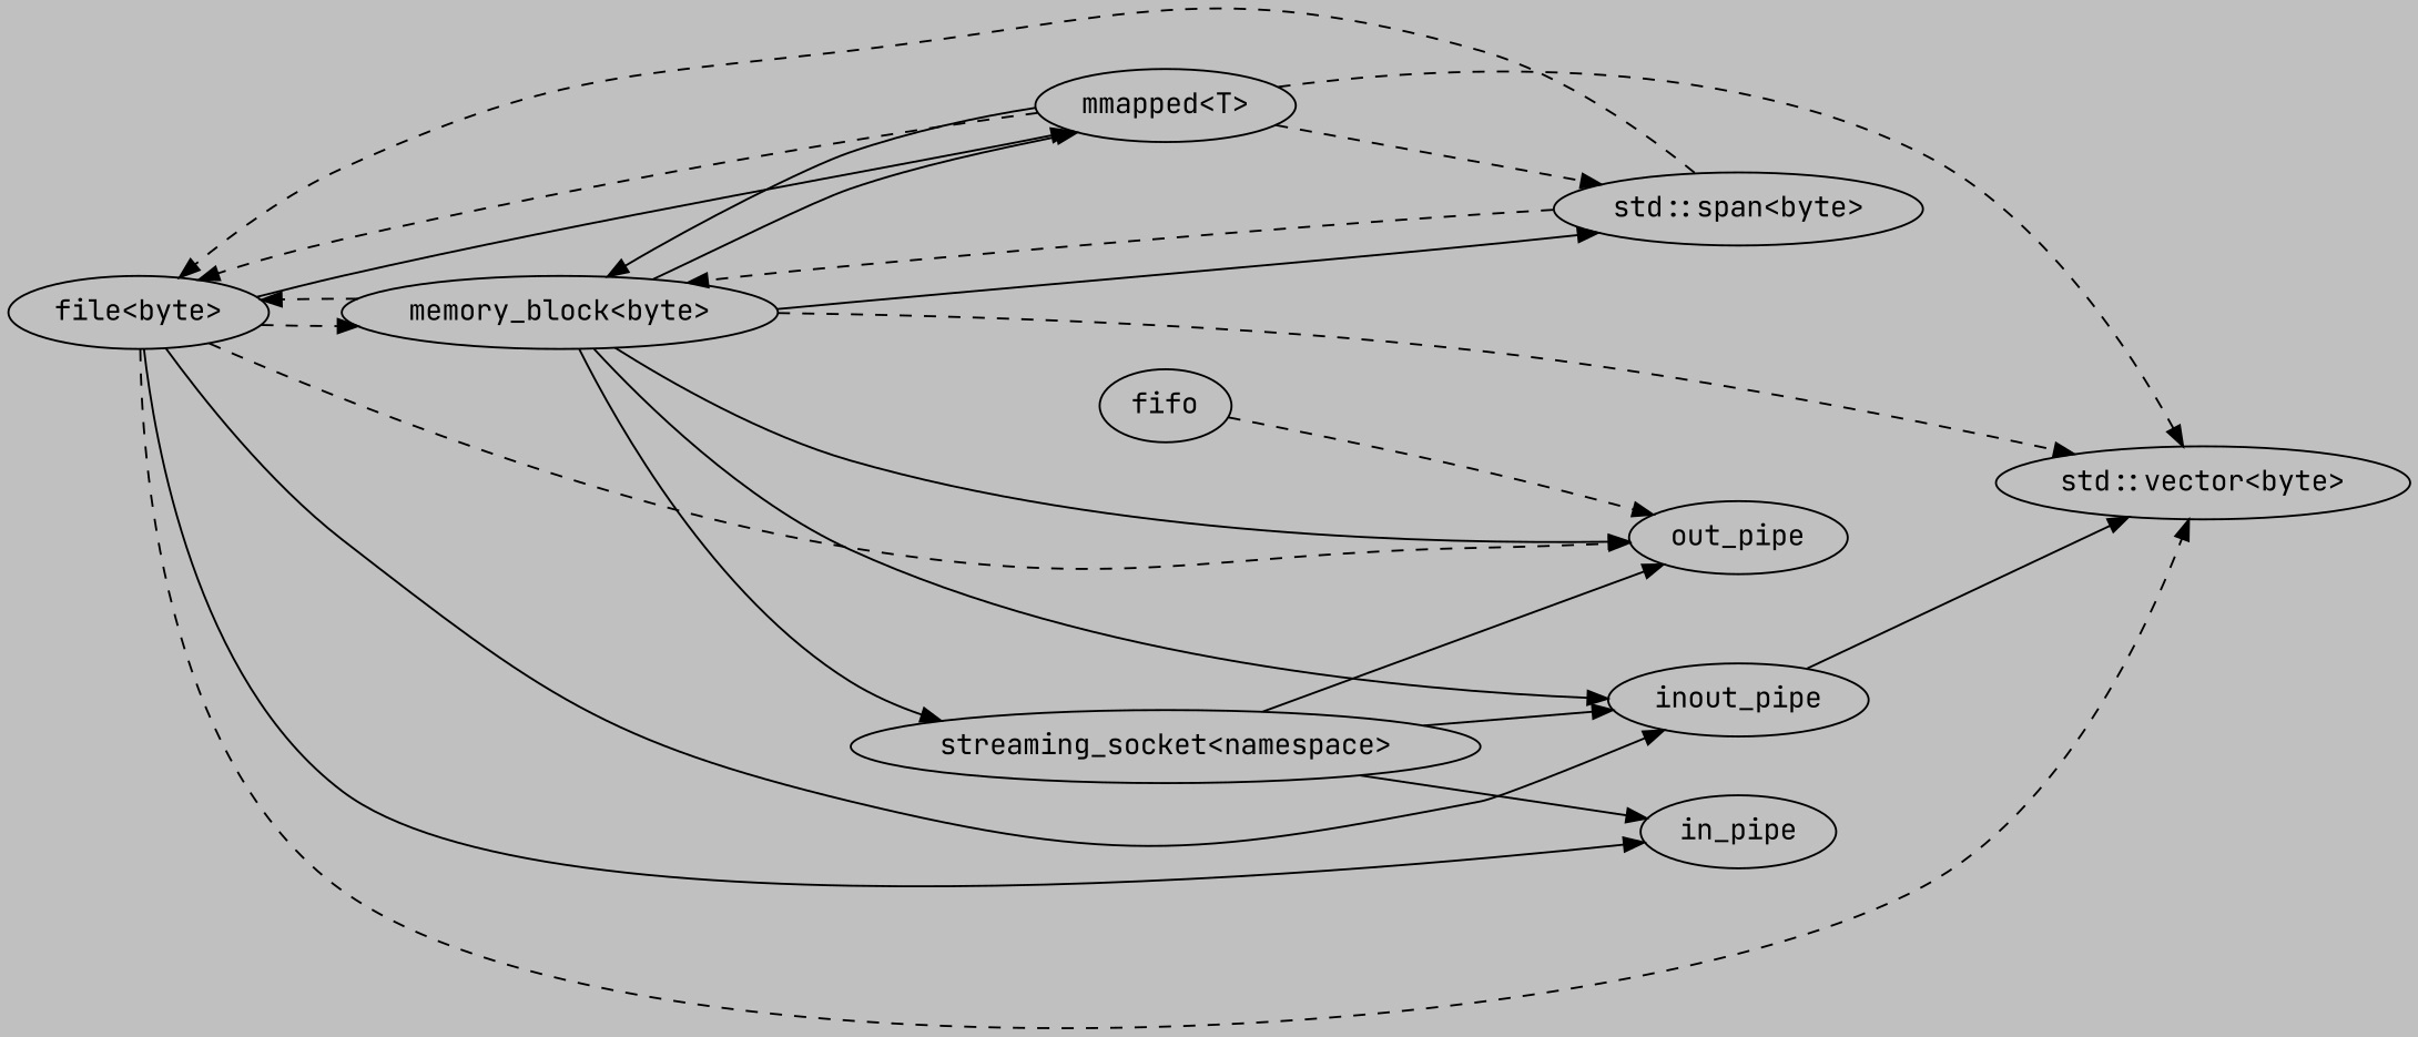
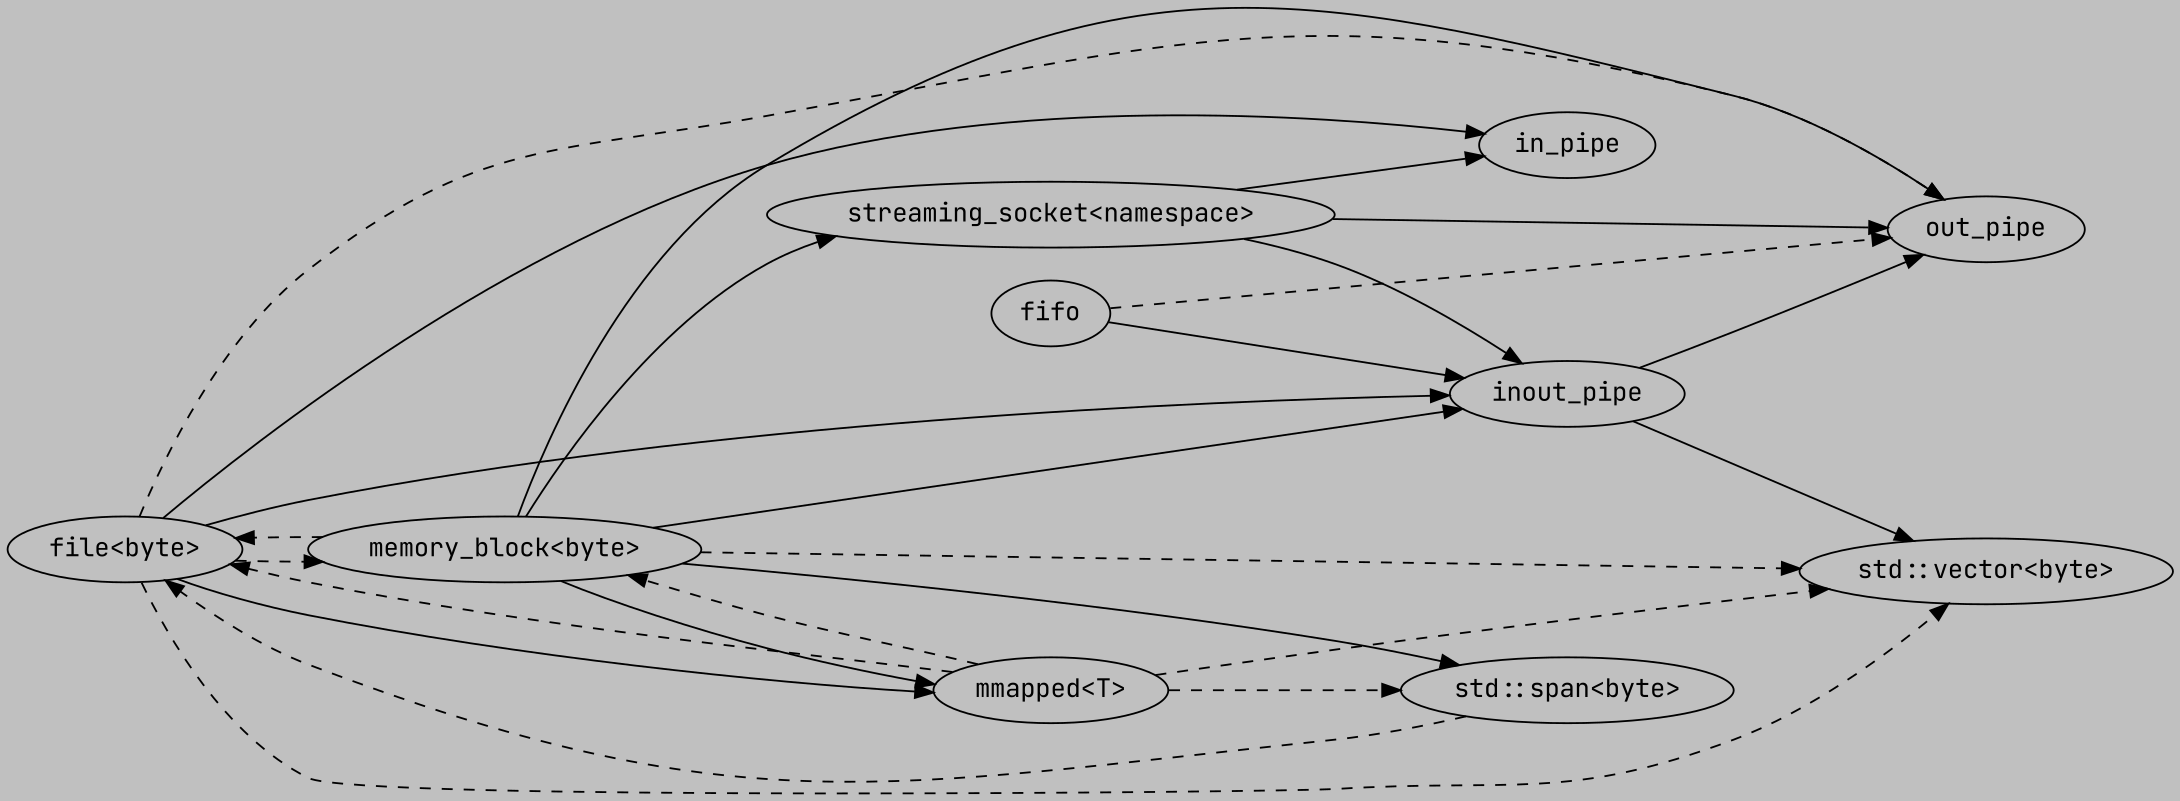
  digraph {
    bgcolor=gray
    fontname="JetBrains Mono"
    rankdir=LR
    node [fontname="JetBrains Mono"]
    edge [fontname="JetBrains Mono"]
    inout_pipe
    out_pipe
    "std::vector<byte>"
    "std::span<byte>"
    "file<byte>"
    "memory_block<byte>"
    in_pipe
    "mmapped<T>"
    "streaming_socket<namespace>"
    fifo
+   inout_pipe -> out_pipe
    inout_pipe -> "std::vector<byte>"
    "std::span<byte>" -> "file<byte>" [style=dashed]
-   "std::span<byte>" -> "memory_block<byte>" [style=dashed]
    "file<byte>" -> inout_pipe
    "file<byte>" -> out_pipe [style=dashed]
    "file<byte>" -> "std::vector<byte>" [style=dashed]
    "file<byte>" -> "memory_block<byte>" [style=dashed]
    "file<byte>" -> in_pipe
    "file<byte>" -> "mmapped<T>"
    "memory_block<byte>" -> inout_pipe
    "memory_block<byte>" -> out_pipe
    "memory_block<byte>" -> "std::vector<byte>" [style=dashed]
    "memory_block<byte>" -> "std::span<byte>"
    "memory_block<byte>" -> "file<byte>" [style=dashed]
    "memory_block<byte>" -> "mmapped<T>"
    "memory_block<byte>" -> "streaming_socket<namespace>"
    "mmapped<T>" -> "std::vector<byte>" [style=dashed]
    "mmapped<T>" -> "std::span<byte>" [style=dashed]
    "mmapped<T>" -> "file<byte>" [style=dashed]
-   "mmapped<T>" -> "memory_block<byte>" [style=solid]
+   "mmapped<T>" -> "memory_block<byte>" [style=dashed]
    "streaming_socket<namespace>" -> inout_pipe
    "streaming_socket<namespace>" -> out_pipe
    "streaming_socket<namespace>" -> in_pipe
+   fifo -> inout_pipe
    fifo -> out_pipe [style=dashed]
  }
